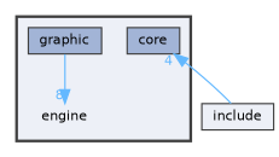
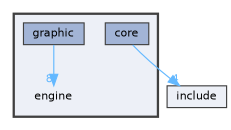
  digraph {
    compound=true
    node [fontname=Helvetica fontsize=10 shape=box color=grey25 fillcolor="#a2b4d6" style=filled]
    edge [color=steelblue1 fontcolor=steelblue1 fontname=Helvetica fontsize=10 labeldistance=1.5 labelfontname=Helvetica labelfontsize=10]
    n1 [height=0.2 label=engine shape=plaintext width=0.4 color="" fillcolor="" style=""]
    n2 [height=0.2 label=core width=0.4]
    n3 [height=0.2 label=graphic width=0.4]
    n4 [fillcolor="#edf0f7" height=0.2 label=include width=0.4]
    subgraph cluster_1 {
      bgcolor="#edf0f7"
      fontname=Helvetica
      fontsize=10
      pencolor=grey25
      style="filled,bold"
      n1
      n2
      n3
    }
-   n4 -> n2 [headlabel=4]
+   n2 -> n4 [headlabel=4]
    n3 -> n1 [headlabel=8]
  }
